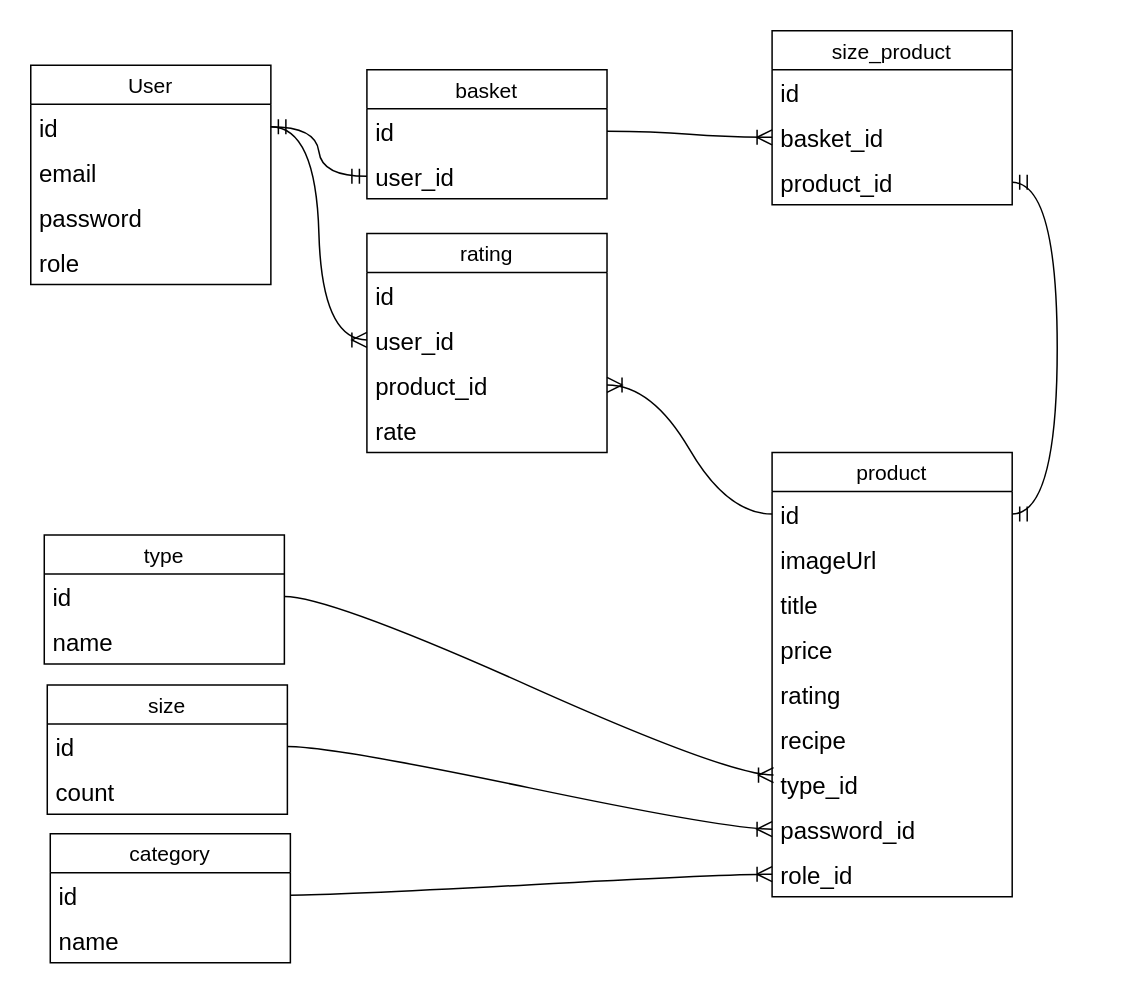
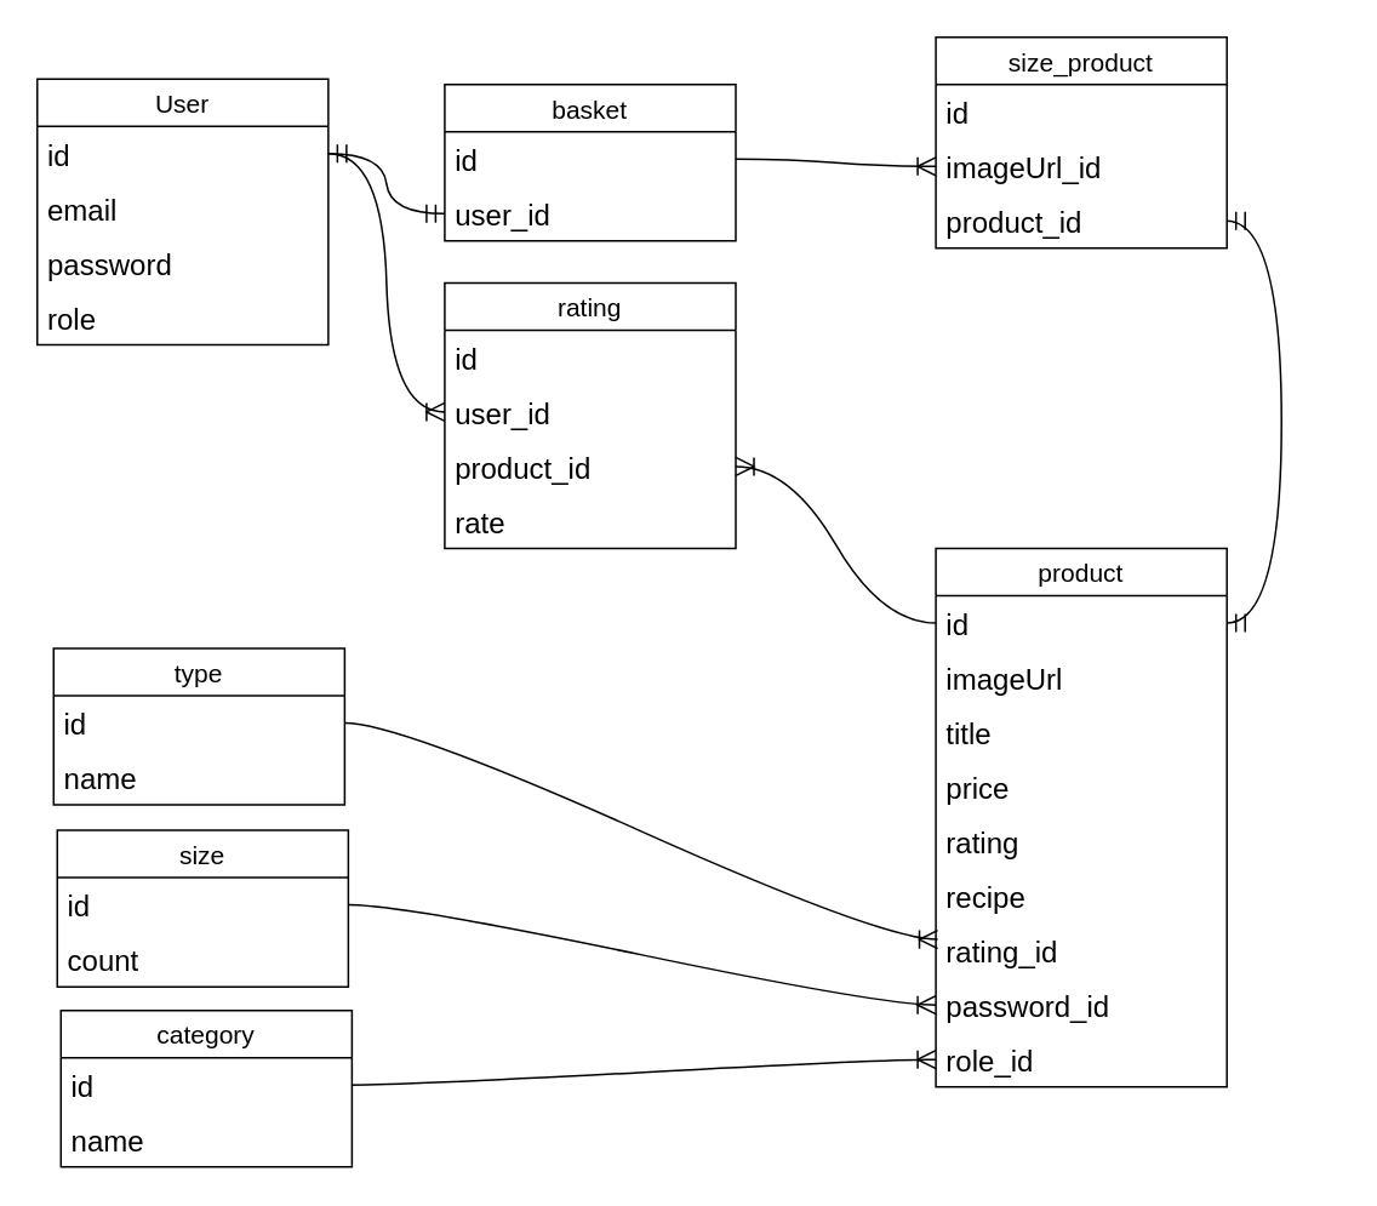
  <mxCell id="0" />
  <mxCell id="1" parent="0" />
  <mxCell id="2" value="User" style="swimlane;fontStyle=0;childLayout=stackLayout;horizontal=1;startSize=26;horizontalStack=0;resizeParent=1;resizeParentMax=0;resizeLast=0;collapsible=1;marginBottom=0;align=center;fontSize=14;" vertex="1" parent="1"><mxGeometry x="20" y="43" width="160" height="146" as="geometry" /></mxCell>
  <mxCell id="3" value="id" style="text;strokeColor=none;fillColor=none;spacingLeft=4;spacingRight=4;overflow=hidden;rotatable=0;points=[[0,0.5],[1,0.5]];portConstraint=eastwest;fontSize=16;whiteSpace=wrap;html=1;" vertex="1" parent="2"><mxGeometry y="26" width="160" height="30" as="geometry" /></mxCell>
  <mxCell id="4" value="email" style="text;strokeColor=none;fillColor=none;spacingLeft=4;spacingRight=4;overflow=hidden;rotatable=0;points=[[0,0.5],[1,0.5]];portConstraint=eastwest;fontSize=16;whiteSpace=wrap;html=1;" vertex="1" parent="2"><mxGeometry y="56" width="160" height="30" as="geometry" /></mxCell>
  <mxCell id="5" value="password" style="text;strokeColor=none;fillColor=none;spacingLeft=4;spacingRight=4;overflow=hidden;rotatable=0;points=[[0,0.5],[1,0.5]];portConstraint=eastwest;fontSize=16;whiteSpace=wrap;html=1;" vertex="1" parent="2"><mxGeometry y="86" width="160" height="30" as="geometry" /></mxCell>
  <mxCell id="6" value="role" style="text;strokeColor=none;fillColor=none;spacingLeft=4;spacingRight=4;overflow=hidden;rotatable=0;points=[[0,0.5],[1,0.5]];portConstraint=eastwest;fontSize=16;whiteSpace=wrap;html=1;" vertex="1" parent="2"><mxGeometry y="116" width="160" height="30" as="geometry" /></mxCell>
  <mxCell id="7" value="basket" style="swimlane;fontStyle=0;childLayout=stackLayout;horizontal=1;startSize=26;horizontalStack=0;resizeParent=1;resizeParentMax=0;resizeLast=0;collapsible=1;marginBottom=0;align=center;fontSize=14;" vertex="1" parent="1"><mxGeometry x="244" y="46" width="160" height="86" as="geometry" /></mxCell>
  <mxCell id="8" value="id" style="text;strokeColor=none;fillColor=none;spacingLeft=4;spacingRight=4;overflow=hidden;rotatable=0;points=[[0,0.5],[1,0.5]];portConstraint=eastwest;fontSize=16;whiteSpace=wrap;html=1;" vertex="1" parent="7"><mxGeometry y="26" width="160" height="30" as="geometry" /></mxCell>
  <mxCell id="9" value="user_id" style="text;strokeColor=none;fillColor=none;spacingLeft=4;spacingRight=4;overflow=hidden;rotatable=0;points=[[0,0.5],[1,0.5]];portConstraint=eastwest;fontSize=16;whiteSpace=wrap;html=1;" vertex="1" parent="7"><mxGeometry y="56" width="160" height="30" as="geometry" /></mxCell>
  <mxCell id="10" value="" style="edgeStyle=entityRelationEdgeStyle;fontSize=12;html=1;endArrow=ERmandOne;startArrow=ERmandOne;rounded=0;startSize=8;endSize=8;curved=1;exitX=1;exitY=0.5;exitDx=0;exitDy=0;entryX=0;entryY=0.5;entryDx=0;entryDy=0;" edge="1" parent="1" source="3" target="9"><mxGeometry width="100" height="100" relative="1" as="geometry"><mxPoint x="217" y="357" as="sourcePoint" /><mxPoint x="293" y="121" as="targetPoint" /></mxGeometry></mxCell>
  <mxCell id="11" value="product" style="swimlane;fontStyle=0;childLayout=stackLayout;horizontal=1;startSize=26;horizontalStack=0;resizeParent=1;resizeParentMax=0;resizeLast=0;collapsible=1;marginBottom=0;align=center;fontSize=14;" vertex="1" parent="1"><mxGeometry x="514" y="301" width="160" height="296" as="geometry" /></mxCell>
  <mxCell id="12" value="id" style="text;strokeColor=none;fillColor=none;spacingLeft=4;spacingRight=4;overflow=hidden;rotatable=0;points=[[0,0.5],[1,0.5]];portConstraint=eastwest;fontSize=16;whiteSpace=wrap;html=1;" vertex="1" parent="11"><mxGeometry y="26" width="160" height="30" as="geometry" /></mxCell>
  <mxCell id="13" value="imageUrl" style="text;strokeColor=none;fillColor=none;spacingLeft=4;spacingRight=4;overflow=hidden;rotatable=0;points=[[0,0.5],[1,0.5]];portConstraint=eastwest;fontSize=16;whiteSpace=wrap;html=1;" vertex="1" parent="11"><mxGeometry y="56" width="160" height="30" as="geometry" /></mxCell>
  <mxCell id="14" value="title" style="text;strokeColor=none;fillColor=none;spacingLeft=4;spacingRight=4;overflow=hidden;rotatable=0;points=[[0,0.5],[1,0.5]];portConstraint=eastwest;fontSize=16;whiteSpace=wrap;html=1;" vertex="1" parent="11"><mxGeometry y="86" width="160" height="30" as="geometry" /></mxCell>
  <mxCell id="15" value="price" style="text;strokeColor=none;fillColor=none;spacingLeft=4;spacingRight=4;overflow=hidden;rotatable=0;points=[[0,0.5],[1,0.5]];portConstraint=eastwest;fontSize=16;whiteSpace=wrap;html=1;" vertex="1" parent="11"><mxGeometry y="116" width="160" height="30" as="geometry" /></mxCell>
  <mxCell id="16" value="rating" style="text;strokeColor=none;fillColor=none;spacingLeft=4;spacingRight=4;overflow=hidden;rotatable=0;points=[[0,0.5],[1,0.5]];portConstraint=eastwest;fontSize=16;whiteSpace=wrap;html=1;" vertex="1" parent="11"><mxGeometry y="146" width="160" height="30" as="geometry" /></mxCell>
  <mxCell id="17" value="recipe" style="text;strokeColor=none;fillColor=none;spacingLeft=4;spacingRight=4;overflow=hidden;rotatable=0;points=[[0,0.5],[1,0.5]];portConstraint=eastwest;fontSize=16;whiteSpace=wrap;html=1;" vertex="1" parent="11"><mxGeometry y="176" width="160" height="30" as="geometry" /></mxCell>
- <mxCell id="18" value="type_id&lt;br&gt;" style="text;strokeColor=none;fillColor=none;spacingLeft=4;spacingRight=4;overflow=hidden;rotatable=0;points=[[0,0.5],[1,0.5]];portConstraint=eastwest;fontSize=16;whiteSpace=wrap;html=1;" vertex="1" parent="11"><mxGeometry y="206" width="160" height="30" as="geometry" /></mxCell>
+ <mxCell id="18" value="rating_id&lt;br&gt;" style="text;strokeColor=none;fillColor=none;spacingLeft=4;spacingRight=4;overflow=hidden;rotatable=0;points=[[0,0.5],[1,0.5]];portConstraint=eastwest;fontSize=16;whiteSpace=wrap;html=1;" vertex="1" parent="11"><mxGeometry y="206" width="160" height="30" as="geometry" /></mxCell>
  <mxCell id="19" value="password_id&lt;br&gt;" style="text;strokeColor=none;fillColor=none;spacingLeft=4;spacingRight=4;overflow=hidden;rotatable=0;points=[[0,0.5],[1,0.5]];portConstraint=eastwest;fontSize=16;whiteSpace=wrap;html=1;" vertex="1" parent="11"><mxGeometry y="236" width="160" height="30" as="geometry" /></mxCell>
  <mxCell id="20" value="role_id&lt;br&gt;" style="text;strokeColor=none;fillColor=none;spacingLeft=4;spacingRight=4;overflow=hidden;rotatable=0;points=[[0,0.5],[1,0.5]];portConstraint=eastwest;fontSize=16;whiteSpace=wrap;html=1;" vertex="1" parent="11"><mxGeometry y="266" width="160" height="30" as="geometry" /></mxCell>
  <mxCell id="21" value="category" style="swimlane;fontStyle=0;childLayout=stackLayout;horizontal=1;startSize=26;horizontalStack=0;resizeParent=1;resizeParentMax=0;resizeLast=0;collapsible=1;marginBottom=0;align=center;fontSize=14;" vertex="1" parent="1"><mxGeometry x="33" y="555" width="160" height="86" as="geometry" /></mxCell>
  <mxCell id="22" value="id" style="text;strokeColor=none;fillColor=none;spacingLeft=4;spacingRight=4;overflow=hidden;rotatable=0;points=[[0,0.5],[1,0.5]];portConstraint=eastwest;fontSize=16;whiteSpace=wrap;html=1;" vertex="1" parent="21"><mxGeometry y="26" width="160" height="30" as="geometry" /></mxCell>
  <mxCell id="23" value="name" style="text;strokeColor=none;fillColor=none;spacingLeft=4;spacingRight=4;overflow=hidden;rotatable=0;points=[[0,0.5],[1,0.5]];portConstraint=eastwest;fontSize=16;whiteSpace=wrap;html=1;" vertex="1" parent="21"><mxGeometry y="56" width="160" height="30" as="geometry" /></mxCell>
  <mxCell id="24" value="size" style="swimlane;fontStyle=0;childLayout=stackLayout;horizontal=1;startSize=26;horizontalStack=0;resizeParent=1;resizeParentMax=0;resizeLast=0;collapsible=1;marginBottom=0;align=center;fontSize=14;" vertex="1" parent="1"><mxGeometry x="31" y="456" width="160" height="86" as="geometry" /></mxCell>
  <mxCell id="25" value="id" style="text;strokeColor=none;fillColor=none;spacingLeft=4;spacingRight=4;overflow=hidden;rotatable=0;points=[[0,0.5],[1,0.5]];portConstraint=eastwest;fontSize=16;whiteSpace=wrap;html=1;" vertex="1" parent="24"><mxGeometry y="26" width="160" height="30" as="geometry" /></mxCell>
  <mxCell id="26" value="count" style="text;strokeColor=none;fillColor=none;spacingLeft=4;spacingRight=4;overflow=hidden;rotatable=0;points=[[0,0.5],[1,0.5]];portConstraint=eastwest;fontSize=16;whiteSpace=wrap;html=1;" vertex="1" parent="24"><mxGeometry y="56" width="160" height="30" as="geometry" /></mxCell>
  <mxCell id="27" value="type" style="swimlane;fontStyle=0;childLayout=stackLayout;horizontal=1;startSize=26;horizontalStack=0;resizeParent=1;resizeParentMax=0;resizeLast=0;collapsible=1;marginBottom=0;align=center;fontSize=14;" vertex="1" parent="1"><mxGeometry x="29" y="356" width="160" height="86" as="geometry" /></mxCell>
  <mxCell id="28" value="id" style="text;strokeColor=none;fillColor=none;spacingLeft=4;spacingRight=4;overflow=hidden;rotatable=0;points=[[0,0.5],[1,0.5]];portConstraint=eastwest;fontSize=16;whiteSpace=wrap;html=1;" vertex="1" parent="27"><mxGeometry y="26" width="160" height="30" as="geometry" /></mxCell>
  <mxCell id="29" value="name" style="text;strokeColor=none;fillColor=none;spacingLeft=4;spacingRight=4;overflow=hidden;rotatable=0;points=[[0,0.5],[1,0.5]];portConstraint=eastwest;fontSize=16;whiteSpace=wrap;html=1;" vertex="1" parent="27"><mxGeometry y="56" width="160" height="30" as="geometry" /></mxCell>
  <mxCell id="30" value="" style="edgeStyle=entityRelationEdgeStyle;fontSize=12;html=1;endArrow=ERoneToMany;rounded=0;startSize=8;endSize=8;curved=1;exitX=1;exitY=0.5;exitDx=0;exitDy=0;entryX=0;entryY=0.5;entryDx=0;entryDy=0;" edge="1" parent="1" source="22" target="20"><mxGeometry width="100" height="100" relative="1" as="geometry"><mxPoint x="157" y="716" as="sourcePoint" /><mxPoint x="257" y="616" as="targetPoint" /></mxGeometry></mxCell>
  <mxCell id="31" value="" style="edgeStyle=entityRelationEdgeStyle;fontSize=12;html=1;endArrow=ERoneToMany;rounded=0;startSize=8;endSize=8;curved=1;entryX=0;entryY=0.5;entryDx=0;entryDy=0;exitX=1;exitY=0.5;exitDx=0;exitDy=0;" edge="1" parent="1" source="25" target="19"><mxGeometry width="100" height="100" relative="1" as="geometry"><mxPoint x="204" y="493" as="sourcePoint" /><mxPoint x="323" y="529" as="targetPoint" /></mxGeometry></mxCell>
  <mxCell id="32" value="" style="edgeStyle=entityRelationEdgeStyle;fontSize=12;html=1;endArrow=ERoneToMany;rounded=0;startSize=8;endSize=8;curved=1;entryX=0.006;entryY=0.3;entryDx=0;entryDy=0;exitX=1;exitY=0.5;exitDx=0;exitDy=0;entryPerimeter=0;" edge="1" parent="1" source="28" target="18"><mxGeometry width="100" height="100" relative="1" as="geometry"><mxPoint x="208" y="420" as="sourcePoint" /><mxPoint x="340" y="519" as="targetPoint" /></mxGeometry></mxCell>
  <mxCell id="33" value="size_product" style="swimlane;fontStyle=0;childLayout=stackLayout;horizontal=1;startSize=26;horizontalStack=0;resizeParent=1;resizeParentMax=0;resizeLast=0;collapsible=1;marginBottom=0;align=center;fontSize=14;" vertex="1" parent="1"><mxGeometry x="514" y="20" width="160" height="116" as="geometry" /></mxCell>
  <mxCell id="34" value="id" style="text;strokeColor=none;fillColor=none;spacingLeft=4;spacingRight=4;overflow=hidden;rotatable=0;points=[[0,0.5],[1,0.5]];portConstraint=eastwest;fontSize=16;whiteSpace=wrap;html=1;" vertex="1" parent="33"><mxGeometry y="26" width="160" height="30" as="geometry" /></mxCell>
- <mxCell id="35" value="basket_id&lt;br&gt;" style="text;strokeColor=none;fillColor=none;spacingLeft=4;spacingRight=4;overflow=hidden;rotatable=0;points=[[0,0.5],[1,0.5]];portConstraint=eastwest;fontSize=16;whiteSpace=wrap;html=1;" vertex="1" parent="33"><mxGeometry y="56" width="160" height="30" as="geometry" /></mxCell>
+ <mxCell id="35" value="imageUrl_id&lt;br&gt;" style="text;strokeColor=none;fillColor=none;spacingLeft=4;spacingRight=4;overflow=hidden;rotatable=0;points=[[0,0.5],[1,0.5]];portConstraint=eastwest;fontSize=16;whiteSpace=wrap;html=1;" vertex="1" parent="33"><mxGeometry y="56" width="160" height="30" as="geometry" /></mxCell>
  <mxCell id="36" value="product_id" style="text;strokeColor=none;fillColor=none;spacingLeft=4;spacingRight=4;overflow=hidden;rotatable=0;points=[[0,0.5],[1,0.5]];portConstraint=eastwest;fontSize=16;whiteSpace=wrap;html=1;" vertex="1" parent="33"><mxGeometry y="86" width="160" height="30" as="geometry" /></mxCell>
  <mxCell id="37" value="" style="edgeStyle=entityRelationEdgeStyle;fontSize=12;html=1;endArrow=ERoneToMany;rounded=0;startSize=8;endSize=8;curved=1;exitX=1;exitY=0.5;exitDx=0;exitDy=0;entryX=0;entryY=0.5;entryDx=0;entryDy=0;" edge="1" parent="1" source="8" target="35"><mxGeometry width="100" height="100" relative="1" as="geometry"><mxPoint x="294" y="437" as="sourcePoint" /><mxPoint x="394" y="337" as="targetPoint" /></mxGeometry></mxCell>
  <mxCell id="38" value="" style="edgeStyle=entityRelationEdgeStyle;fontSize=12;html=1;endArrow=ERmandOne;startArrow=ERmandOne;rounded=0;startSize=8;endSize=8;curved=1;exitX=1;exitY=0.5;exitDx=0;exitDy=0;entryX=1;entryY=0.5;entryDx=0;entryDy=0;" edge="1" parent="1" source="12" target="36"><mxGeometry width="100" height="100" relative="1" as="geometry"><mxPoint x="294" y="437" as="sourcePoint" /><mxPoint x="394" y="337" as="targetPoint" /><Array as="points"><mxPoint x="735" y="323" /><mxPoint x="730" y="245" /></Array></mxGeometry></mxCell>
  <mxCell id="39" value="rating" style="swimlane;fontStyle=0;childLayout=stackLayout;horizontal=1;startSize=26;horizontalStack=0;resizeParent=1;resizeParentMax=0;resizeLast=0;collapsible=1;marginBottom=0;align=center;fontSize=14;" vertex="1" parent="1"><mxGeometry x="244" y="155" width="160" height="146" as="geometry" /></mxCell>
  <mxCell id="40" value="id" style="text;strokeColor=none;fillColor=none;spacingLeft=4;spacingRight=4;overflow=hidden;rotatable=0;points=[[0,0.5],[1,0.5]];portConstraint=eastwest;fontSize=16;whiteSpace=wrap;html=1;" vertex="1" parent="39"><mxGeometry y="26" width="160" height="30" as="geometry" /></mxCell>
  <mxCell id="41" value="user_id" style="text;strokeColor=none;fillColor=none;spacingLeft=4;spacingRight=4;overflow=hidden;rotatable=0;points=[[0,0.5],[1,0.5]];portConstraint=eastwest;fontSize=16;whiteSpace=wrap;html=1;" vertex="1" parent="39"><mxGeometry y="56" width="160" height="30" as="geometry" /></mxCell>
  <mxCell id="42" value="product_id&lt;br&gt;" style="text;strokeColor=none;fillColor=none;spacingLeft=4;spacingRight=4;overflow=hidden;rotatable=0;points=[[0,0.5],[1,0.5]];portConstraint=eastwest;fontSize=16;whiteSpace=wrap;html=1;" vertex="1" parent="39"><mxGeometry y="86" width="160" height="30" as="geometry" /></mxCell>
  <mxCell id="43" value="rate" style="text;strokeColor=none;fillColor=none;spacingLeft=4;spacingRight=4;overflow=hidden;rotatable=0;points=[[0,0.5],[1,0.5]];portConstraint=eastwest;fontSize=16;whiteSpace=wrap;html=1;" vertex="1" parent="39"><mxGeometry y="116" width="160" height="30" as="geometry" /></mxCell>
  <mxCell id="44" value="" style="edgeStyle=entityRelationEdgeStyle;fontSize=12;html=1;endArrow=ERoneToMany;rounded=0;startSize=8;endSize=8;curved=1;exitX=1;exitY=0.5;exitDx=0;exitDy=0;entryX=0;entryY=0.5;entryDx=0;entryDy=0;" edge="1" parent="1" source="3" target="41"><mxGeometry width="100" height="100" relative="1" as="geometry"><mxPoint x="27" y="332" as="sourcePoint" /><mxPoint x="127" y="232" as="targetPoint" /></mxGeometry></mxCell>
  <mxCell id="45" value="" style="edgeStyle=entityRelationEdgeStyle;fontSize=12;html=1;endArrow=ERoneToMany;rounded=0;startSize=8;endSize=8;curved=1;exitX=0;exitY=0.5;exitDx=0;exitDy=0;entryX=1;entryY=0.5;entryDx=0;entryDy=0;" edge="1" parent="1" source="12" target="42"><mxGeometry width="100" height="100" relative="1" as="geometry"><mxPoint x="276" y="317" as="sourcePoint" /><mxPoint x="340" y="459" as="targetPoint" /></mxGeometry></mxCell>
